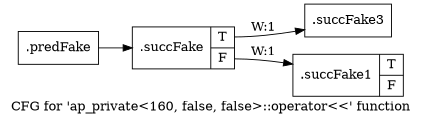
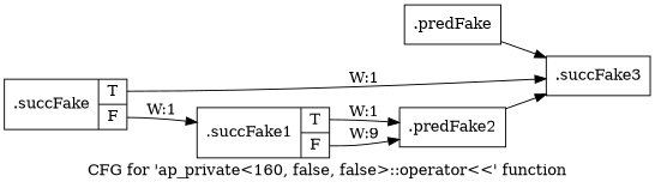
  digraph {
    label="CFG for 'ap_private\<160, false, false\>::operator\<\<' function"
    rankdir=LR
    node [shape=record filename="/mnt/xilinx/Vitis_HLS/2021.2/include/etc/ap_private.h" linenumber=4068]
    edge [execusionnum=8 filename="/mnt/xilinx/Vitis_HLS/2021.2/include/etc/ap_private.h"]
    n1 [label="{.predFake}" filename="" linenumber=""]
    n2 [label="{.succFake|{<s0>T|<s1>F}}"]
    n3 [label="{.succFake1|{<s0>T|<s1>F}}"]
    n4 [label="{.succFake3}"]
-   n1 -> n2
+   n5 [label="{.predFake2}"]
+   n1 -> n4
    n2 -> n3 [label="W:1" tailport=s1]
    n2 -> n4 [execusionnum=0 label="W:1" tailport=s0]
+   n3 -> n5 [execusionnum=0 label="W:1" tailport=s0]
+   n3 -> n5 [label="W:9" tailport=s1]
+   n5 -> n4
  }
